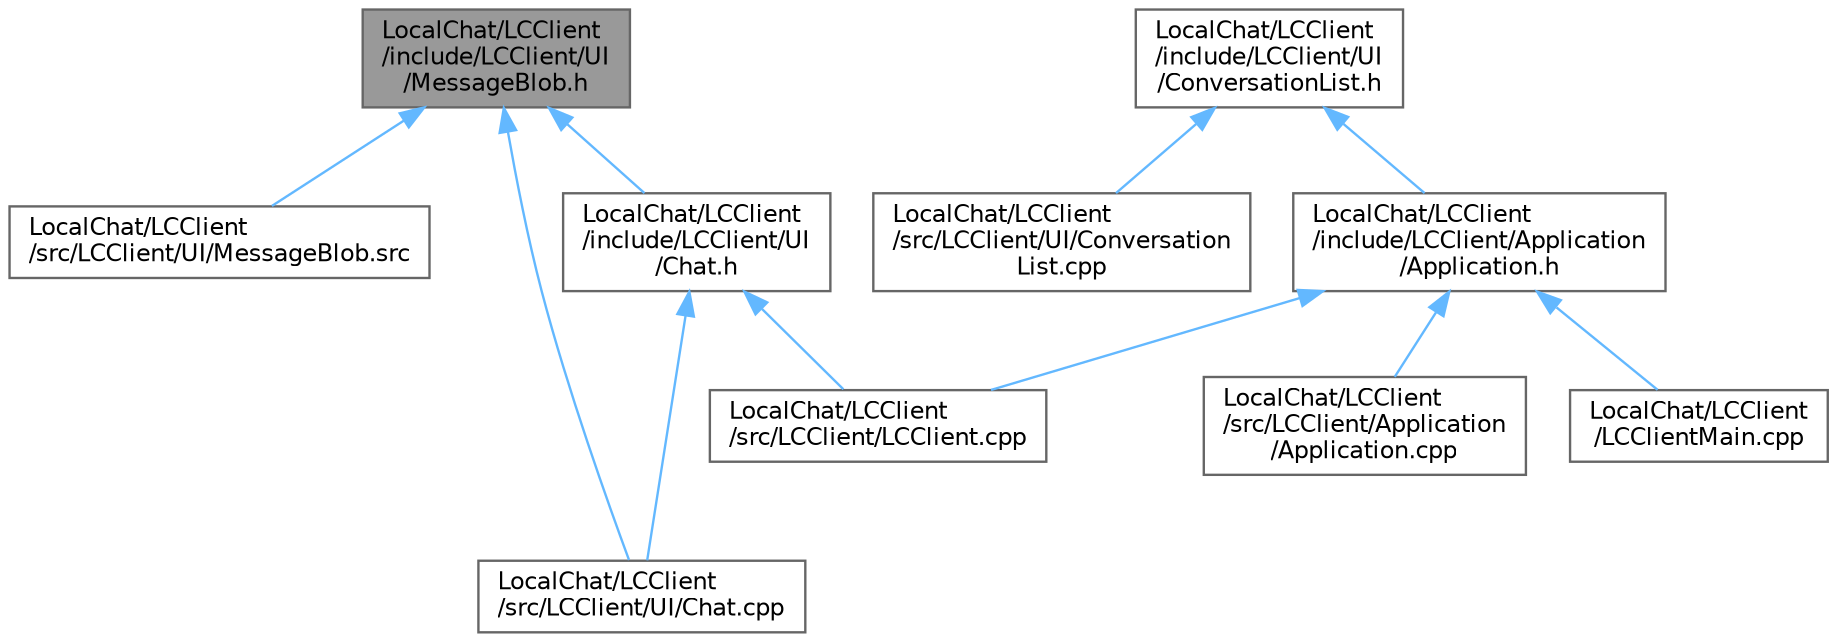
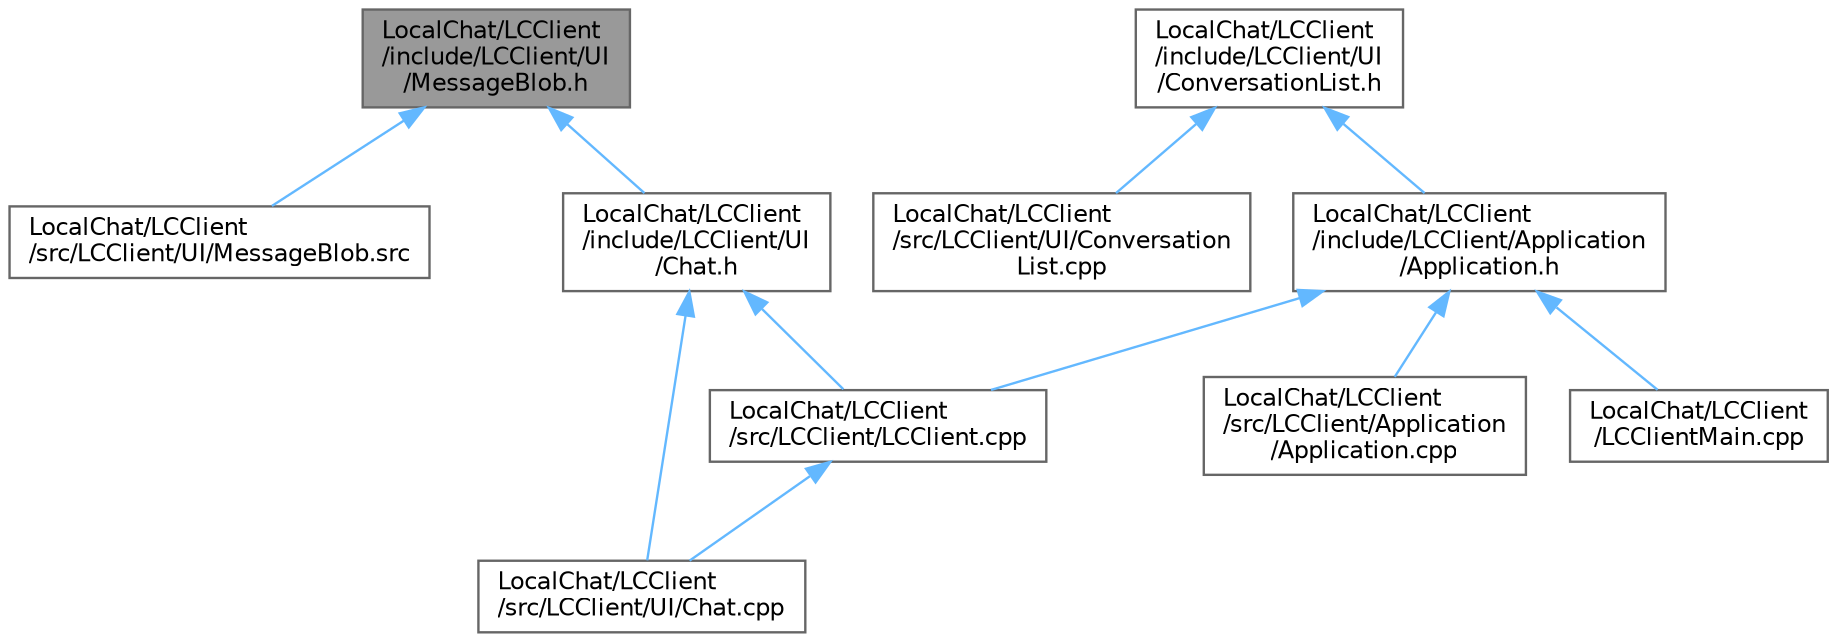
  digraph {
    node [color=grey40 fillcolor=white fontname=Helvetica fontsize=10 shape=box style=filled]
    edge [color=steelblue1 dir=back fontname=Helvetica fontsize=10 labelfontname=Helvetica labelfontsize=10 style=solid]
    n1 [color=gray40 fillcolor=grey60 fontcolor=black height=0.2 label="LocalChat/LCClient\l/include/LCClient/UI\l/MessageBlob.h" width=0.4]
    n2 [height=0.2 label="LocalChat/LCClient\l/include/LCClient/UI\l/Chat.h" width=0.4]
    n3 [height=0.2 label="LocalChat/LCClient\l/src/LCClient/UI/Chat.cpp" width=0.4]
    n4 [height=0.2 label="LocalChat/LCClient\l/src/LCClient/UI/MessageBlob.src" width=0.4]
    n5 [height=0.2 label="LocalChat/LCClient\l/src/LCClient/LCClient.cpp" width=0.4]
    n6 [height=0.2 label="LocalChat/LCClient\l/include/LCClient/UI\l/ConversationList.h" width=0.4]
    n7 [height=0.2 label="LocalChat/LCClient\l/include/LCClient/Application\l/Application.h" width=0.4]
    n8 [height=0.2 label="LocalChat/LCClient\l/src/LCClient/UI/Conversation\lList.cpp" width=0.4]
    n9 [height=0.2 label="LocalChat/LCClient\l/LCClientMain.cpp" width=0.4]
    n10 [height=0.2 label="LocalChat/LCClient\l/src/LCClient/Application\l/Application.cpp" width=0.4]
    n1 -> n2
-   n1 -> n3
+   n5 -> n3
    n1 -> n4
    n2 -> n3
    n2 -> n5
    n6 -> n7
    n6 -> n8
    n7 -> n5
    n7 -> n9
    n7 -> n10
  }
